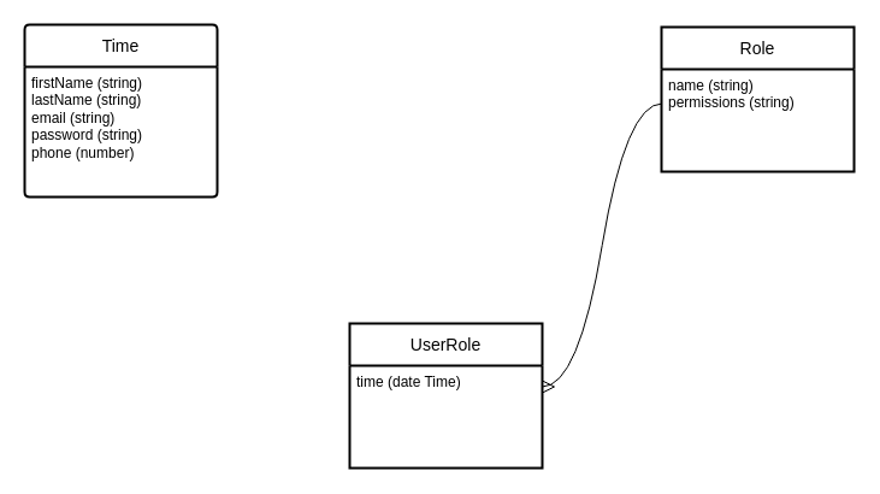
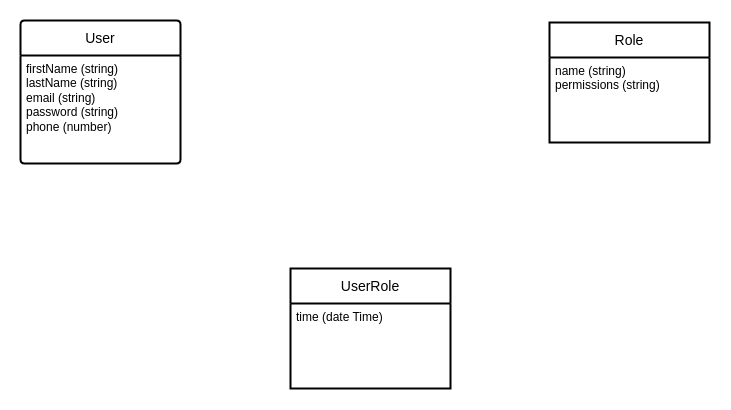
  <mxCell id="0" />
  <mxCell id="1" parent="0" />
- <mxCell id="2" value="Time" style="swimlane;childLayout=stackLayout;horizontal=1;startSize=35;horizontalStack=0;rounded=1;fontSize=14;fontStyle=0;strokeWidth=2;resizeParent=0;resizeLast=1;shadow=0;dashed=0;align=center;arcSize=4;whiteSpace=wrap;html=1;" vertex="1" parent="1"><mxGeometry x="20" y="20" width="160" height="143" as="geometry"><mxRectangle x="-43" y="-183" width="65" height="50" as="alternateBounds" /></mxGeometry></mxCell>
+ <mxCell id="2" value="User" style="swimlane;childLayout=stackLayout;horizontal=1;startSize=35;horizontalStack=0;rounded=1;fontSize=14;fontStyle=0;strokeWidth=2;resizeParent=0;resizeLast=1;shadow=0;dashed=0;align=center;arcSize=4;whiteSpace=wrap;html=1;" vertex="1" parent="1"><mxGeometry x="20" y="20" width="160" height="143" as="geometry"><mxRectangle x="-43" y="-183" width="65" height="50" as="alternateBounds" /></mxGeometry></mxCell>
  <mxCell id="3" value="firstName (string)&lt;div&gt;lastName&amp;nbsp;&lt;span style=&quot;background-color: initial;&quot;&gt;(string)&lt;/span&gt;&lt;/div&gt;&lt;div&gt;email&amp;nbsp;&lt;span style=&quot;background-color: initial;&quot;&gt;(string)&lt;/span&gt;&lt;/div&gt;&lt;div&gt;password (string)&lt;/div&gt;&lt;div&gt;phone (number)&lt;/div&gt;" style="align=left;strokeColor=none;fillColor=none;spacingLeft=4;fontSize=12;verticalAlign=top;resizable=0;rotatable=0;part=1;html=1;" vertex="1" parent="2"><mxGeometry y="35" width="160" height="108" as="geometry" /></mxCell>
  <mxCell id="4" value="Role" style="swimlane;childLayout=stackLayout;horizontal=1;startSize=35;horizontalStack=0;rounded=1;fontSize=14;fontStyle=0;strokeWidth=2;resizeParent=0;resizeLast=1;shadow=0;dashed=0;align=center;arcSize=0;whiteSpace=wrap;html=1;" vertex="1" parent="1"><mxGeometry x="549" y="22" width="160" height="120" as="geometry" /></mxCell>
  <mxCell id="5" value="&lt;div&gt;name (string)&lt;/div&gt;&lt;div&gt;permissions (string)&lt;/div&gt;" style="align=left;strokeColor=none;fillColor=none;spacingLeft=4;fontSize=12;verticalAlign=top;resizable=0;rotatable=0;part=1;html=1;" vertex="1" parent="4"><mxGeometry y="35" width="160" height="70" as="geometry" /></mxCell>
  <mxCell id="6" value="&lt;div&gt;&lt;br&gt;&lt;/div&gt;" style="align=left;strokeColor=none;fillColor=none;spacingLeft=4;fontSize=12;verticalAlign=top;resizable=0;rotatable=0;part=1;html=1;" vertex="1" parent="4"><mxGeometry y="105" width="160" height="15" as="geometry" /></mxCell>
  <mxCell id="7" value="UserRole" style="swimlane;childLayout=stackLayout;horizontal=1;startSize=35;horizontalStack=0;rounded=1;fontSize=14;fontStyle=0;strokeWidth=2;resizeParent=0;resizeLast=1;shadow=0;dashed=0;align=center;arcSize=0;whiteSpace=wrap;html=1;" vertex="1" parent="1"><mxGeometry x="290" y="268" width="160" height="120" as="geometry" /></mxCell>
  <mxCell id="8" value="&lt;div&gt;time (date Time)&lt;/div&gt;" style="align=left;strokeColor=none;fillColor=none;spacingLeft=4;fontSize=12;verticalAlign=top;resizable=0;rotatable=0;part=1;html=1;" vertex="1" parent="7"><mxGeometry y="35" width="160" height="70" as="geometry" /></mxCell>
  <mxCell id="9" value="&lt;div&gt;&lt;br&gt;&lt;/div&gt;" style="align=left;strokeColor=none;fillColor=none;spacingLeft=4;fontSize=12;verticalAlign=top;resizable=0;rotatable=0;part=1;html=1;" vertex="1" parent="7"><mxGeometry y="105" width="160" height="15" as="geometry" /></mxCell>
- <mxCell id="10" value="" style="edgeStyle=entityRelationEdgeStyle;fontSize=12;html=1;endArrow=ERmany;rounded=0;startSize=8;endSize=8;curved=1;exitX=0.003;exitY=0.407;exitDx=0;exitDy=0;exitPerimeter=0;entryX=1;entryY=0.25;entryDx=0;entryDy=0;" edge="1" parent="1" source="5" target="8"><mxGeometry width="100" height="100" relative="1" as="geometry"><mxPoint x="443" y="320" as="sourcePoint" /><mxPoint x="523" y="188" as="targetPoint" /><Array as="points"><mxPoint x="522" y="116.5" /></Array></mxGeometry></mxCell>
